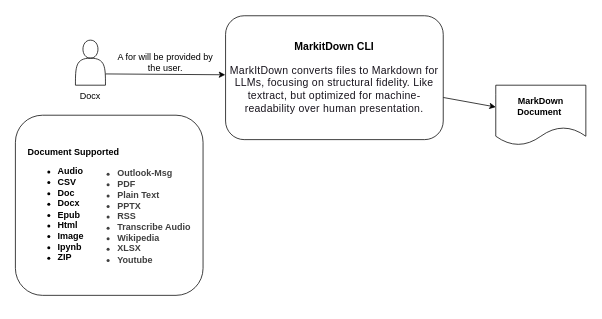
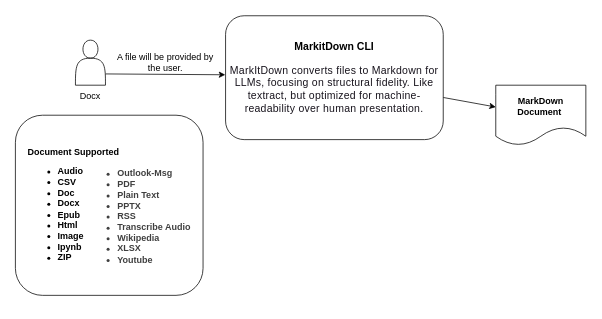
  <mxCell id="0" />
  <mxCell id="1" parent="0" />
  <mxCell id="2" value="" style="shape=actor;whiteSpace=wrap;html=1;" parent="1" vertex="1"><mxGeometry x="100" y="53" width="40" height="60" as="geometry" /></mxCell>
  <mxCell id="3" value="Docx" style="text;html=1;align=center;verticalAlign=middle;whiteSpace=wrap;rounded=0;" parent="1" vertex="1"><mxGeometry x="90" y="113" width="60" height="30" as="geometry" /></mxCell>
  <mxCell id="4" value="" style="endArrow=classic;html=1;exitX=1;exitY=0.75;exitDx=0;exitDy=0;entryX=0.005;entryY=0.551;entryDx=0;entryDy=0;entryPerimeter=0;" parent="1" source="2" edge="1"><mxGeometry width="50" height="50" relative="1" as="geometry"><mxPoint x="380" y="163" as="sourcePoint" /><mxPoint x="299.6" y="99.12" as="targetPoint" /></mxGeometry></mxCell>
  <mxCell id="5" value="" style="edgeStyle=none;html=1;" parent="1" source="6" target="7" edge="1"><mxGeometry relative="1" as="geometry" /></mxCell>
  <mxCell id="6" value="&lt;b&gt;&lt;font style=&quot;font-size: 14px;&quot;&gt;&lt;span style=&quot;color: rgb(0, 0, 0);&quot;&gt;MarkitDown CLI&lt;/span&gt;&lt;/font&gt;&lt;/b&gt;&lt;div&gt;&lt;font style=&quot;color: rgb(24, 20, 29);&quot;&gt;&lt;br&gt;&lt;/font&gt;&lt;div&gt;&lt;span style=&quot;letter-spacing: 0.32px; text-align: start; white-space-collapse: preserve-breaks;&quot;&gt;&lt;font face=&quot;Helvetica&quot; style=&quot;color: rgb(24, 20, 29); font-size: 14px;&quot;&gt;MarkItDown converts files to Markdown for LLMs, focusing on structural fidelity. Like textract, but optimized for machine-readability over human presentation.&lt;/font&gt;&lt;/span&gt;&lt;/div&gt;&lt;/div&gt;" style="rounded=1;whiteSpace=wrap;html=1;" parent="1" vertex="1"><mxGeometry x="300" y="20.5" width="290" height="165" as="geometry" /></mxCell>
  <mxCell id="7" value="&lt;b&gt;MarkDown Document&amp;nbsp;&lt;/b&gt;" style="shape=document;whiteSpace=wrap;html=1;boundedLbl=1;" parent="1" vertex="1"><mxGeometry x="660" y="113" width="120" height="80" as="geometry" /></mxCell>
- <mxCell id="8" value="A for will be provided by the user." style="text;html=1;align=center;verticalAlign=middle;whiteSpace=wrap;rounded=0;" parent="1" vertex="1"><mxGeometry x="150" y="68" width="140" height="30" as="geometry" /></mxCell>
+ <mxCell id="8" value="A file will be provided by the user." style="text;html=1;align=center;verticalAlign=middle;whiteSpace=wrap;rounded=0;" parent="1" vertex="1"><mxGeometry x="150" y="68" width="140" height="30" as="geometry" /></mxCell>
  <mxCell id="9" value="&lt;b style=&quot;text-align: left;&quot;&gt;Document Supported&lt;br&gt;&lt;ul&gt;&lt;li&gt;&lt;b&gt;Audio&lt;/b&gt;&lt;/li&gt;&lt;li&gt;&lt;b&gt;CSV&lt;/b&gt;&lt;/li&gt;&lt;li&gt;&lt;b&gt;Doc&lt;/b&gt;&lt;/li&gt;&lt;li&gt;&lt;b&gt;Docx&lt;/b&gt;&lt;/li&gt;&lt;li&gt;&lt;b&gt;Epub&lt;/b&gt;&lt;/li&gt;&lt;li&gt;&lt;b&gt;Html&lt;/b&gt;&lt;/li&gt;&lt;li&gt;&lt;b&gt;Image&lt;/b&gt;&lt;/li&gt;&lt;li&gt;&lt;b&gt;Ipynb&lt;/b&gt;&lt;/li&gt;&lt;li&gt;&lt;b&gt;ZIP&lt;/b&gt;&lt;/li&gt;&lt;/ul&gt;&lt;/b&gt;" style="text;html=1;align=center;verticalAlign=middle;whiteSpace=wrap;rounded=0;" parent="1" vertex="1"><mxGeometry y="153" width="155" height="250" as="geometry" x="20" /></mxCell>
  <mxCell id="10" value="&lt;ul style=&quot;color: rgb(63, 63, 63); font-weight: 700; text-align: left;&quot;&gt;&lt;li&gt;&lt;b&gt;Outlook-Msg&lt;/b&gt;&lt;/li&gt;&lt;li&gt;&lt;b&gt;PDF&lt;/b&gt;&lt;/li&gt;&lt;li&gt;&lt;b&gt;Plain Text&lt;/b&gt;&lt;/li&gt;&lt;li&gt;&lt;b&gt;PPTX&lt;/b&gt;&lt;/li&gt;&lt;li&gt;&lt;b&gt;RSS&lt;/b&gt;&lt;/li&gt;&lt;li&gt;&lt;b&gt;Transcribe Audio&lt;/b&gt;&lt;/li&gt;&lt;li&gt;&lt;b&gt;Wikipedia&lt;/b&gt;&lt;/li&gt;&lt;li&gt;&lt;b&gt;XLSX&lt;/b&gt;&lt;/li&gt;&lt;li&gt;&lt;b&gt;Youtube&lt;/b&gt;&lt;/li&gt;&lt;/ul&gt;" style="text;html=1;align=center;verticalAlign=middle;whiteSpace=wrap;rounded=0;" parent="1" vertex="1"><mxGeometry x="110" y="183" width="150" height="210" as="geometry" /></mxCell>
  <mxCell id="11" value="" style="rounded=1;whiteSpace=wrap;html=1;fillColor=none;" parent="1" vertex="1"><mxGeometry y="153" width="250" height="240" as="geometry" x="20" /></mxCell>
